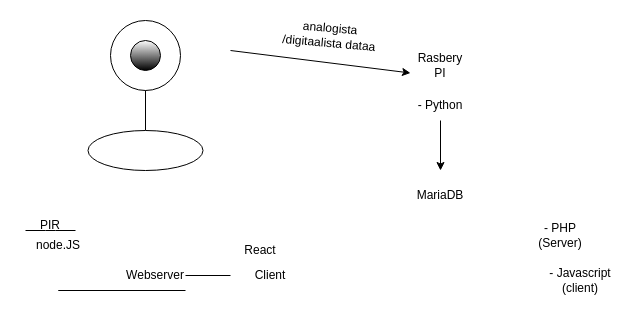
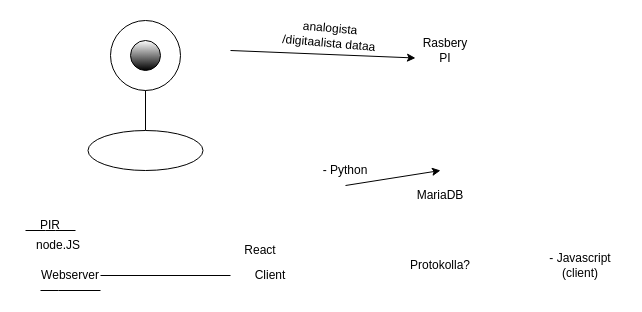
  <mxCell id="0" />
  <mxCell id="1" parent="0" />
  <mxCell id="2" value="" style="ellipse;whiteSpace=wrap;html=1;aspect=fixed;" vertex="1" parent="1"><mxGeometry x="110" y="20" width="70" height="70" as="geometry" /></mxCell>
  <mxCell id="3" value="" style="endArrow=none;html=1;rounded=0;exitX=0.5;exitY=1;exitDx=0;exitDy=0;" edge="1" parent="1" source="2" target="4"><mxGeometry width="50" height="50" relative="1" as="geometry"><mxPoint x="330" y="70" as="sourcePoint" /><mxPoint x="145" y="140" as="targetPoint" /></mxGeometry></mxCell>
  <mxCell id="4" value="" style="ellipse;whiteSpace=wrap;html=1;" vertex="1" parent="1"><mxGeometry x="87.5" y="130" width="115" height="40" as="geometry" /></mxCell>
  <mxCell id="5" value="" style="ellipse;whiteSpace=wrap;html=1;aspect=fixed;gradientColor=default;fillColor=default;" vertex="1" parent="1"><mxGeometry x="130" y="40" width="30" height="30" as="geometry" /></mxCell>
  <mxCell id="6" value="" style="endArrow=classic;html=1;rounded=0;entryX=0;entryY=0.75;entryDx=0;entryDy=0;" edge="1" parent="1" target="7"><mxGeometry width="50" height="50" relative="1" as="geometry"><mxPoint x="230" y="50" as="sourcePoint" /><mxPoint x="330" y="60" as="targetPoint" /></mxGeometry></mxCell>
- <mxCell id="7" value="Rasbery PI" style="text;html=1;strokeColor=none;fillColor=none;align=center;verticalAlign=middle;whiteSpace=wrap;rounded=0;" vertex="1" parent="1"><mxGeometry x="410" y="50" width="60" height="30" as="geometry" /></mxCell>
+ <mxCell id="7" value="Rasbery PI" style="text;html=1;strokeColor=none;fillColor=none;align=center;verticalAlign=middle;whiteSpace=wrap;rounded=0;" vertex="1" parent="1"><mxGeometry x="415" y="35" width="60" height="30" as="geometry" /></mxCell>
  <mxCell id="8" value="analogista&lt;br&gt;/digitaalista dataa" style="text;html=1;strokeColor=none;fillColor=none;align=center;verticalAlign=middle;whiteSpace=wrap;rounded=0;rotation=5;" vertex="1" parent="1"><mxGeometry x="270" y="20" width="119" height="30" as="geometry" /></mxCell>
- <mxCell id="9" value="- Python" style="text;html=1;strokeColor=none;fillColor=none;align=center;verticalAlign=middle;whiteSpace=wrap;rounded=0;" vertex="1" parent="1"><mxGeometry x="410" y="90" width="60" height="30" as="geometry" /></mxCell>
+ <mxCell id="9" value="- Python" style="text;html=1;strokeColor=none;fillColor=none;align=center;verticalAlign=middle;whiteSpace=wrap;rounded=0;" vertex="1" parent="1"><mxGeometry x="315" y="155" width="60" height="30" as="geometry" /></mxCell>
  <mxCell id="10" value="" style="endArrow=classic;html=1;rounded=0;exitX=0.5;exitY=1;exitDx=0;exitDy=0;" edge="1" parent="1" source="9"><mxGeometry width="50" height="50" relative="1" as="geometry"><mxPoint x="380" y="140" as="sourcePoint" /><mxPoint x="440" y="170" as="targetPoint" /></mxGeometry></mxCell>
  <mxCell id="11" value="MariaDB" style="text;html=1;strokeColor=none;fillColor=none;align=center;verticalAlign=middle;whiteSpace=wrap;rounded=0;" vertex="1" parent="1"><mxGeometry x="410" y="180" width="60" height="30" as="geometry" /></mxCell>
- <mxCell id="12" value="- PHP (Server)" style="text;html=1;strokeColor=none;fillColor=none;align=center;verticalAlign=middle;whiteSpace=wrap;rounded=0;" vertex="1" parent="1"><mxGeometry x="530" y="220" width="60" height="30" as="geometry" /></mxCell>
- <mxCell id="13" value="- Javascript&lt;br&gt;(client)" style="text;html=1;strokeColor=none;fillColor=none;align=center;verticalAlign=middle;whiteSpace=wrap;rounded=0;" vertex="1" parent="1"><mxGeometry x="540" y="265" width="80" height="30" as="geometry" /></mxCell>
- <mxCell id="14" value="Webserver" style="text;html=1;strokeColor=none;fillColor=none;align=center;verticalAlign=middle;whiteSpace=wrap;rounded=0;" vertex="1" parent="1"><mxGeometry x="125" y="260" width="60" height="30" as="geometry" /></mxCell>
+ <mxCell id="13" value="- Javascript&lt;br&gt;(client)" style="text;html=1;strokeColor=none;fillColor=none;align=center;verticalAlign=middle;whiteSpace=wrap;rounded=0;" vertex="1" parent="1"><mxGeometry x="540" y="250" width="80" height="30" as="geometry" /></mxCell>
+ <mxCell id="14" value="Webserver" style="text;html=1;strokeColor=none;fillColor=none;align=center;verticalAlign=middle;whiteSpace=wrap;rounded=0;" vertex="1" parent="1"><mxGeometry x="40" y="260" width="60" height="30" as="geometry" /></mxCell>
  <mxCell id="15" value="" style="endArrow=none;html=1;rounded=0;exitX=1;exitY=0.5;exitDx=0;exitDy=0;" edge="1" parent="1" source="14"><mxGeometry width="50" height="50" relative="1" as="geometry"><mxPoint x="110" y="290" as="sourcePoint" /><mxPoint x="230" y="275" as="targetPoint" /></mxGeometry></mxCell>
  <mxCell id="16" value="Client" style="text;html=1;strokeColor=none;fillColor=none;align=center;verticalAlign=middle;whiteSpace=wrap;rounded=0;" vertex="1" parent="1"><mxGeometry x="240" y="265" width="60" height="20" as="geometry" /></mxCell>
  <mxCell id="17" value="" style="endArrow=none;html=1;rounded=0;entryX=1;entryY=1;entryDx=0;entryDy=0;exitX=0;exitY=1;exitDx=0;exitDy=0;" edge="1" parent="1" source="14" target="14"><mxGeometry width="50" height="50" relative="1" as="geometry"><mxPoint x="20" y="300" as="sourcePoint" /><mxPoint x="87.5" y="270" as="targetPoint" /><Array as="points"><mxPoint x="58" y="290" /></Array></mxGeometry></mxCell>
  <mxCell id="18" value="node.JS" style="text;html=1;strokeColor=none;fillColor=none;align=center;verticalAlign=middle;whiteSpace=wrap;rounded=0;" vertex="1" parent="1"><mxGeometry x="27.5" y="230" width="60" height="30" as="geometry" /></mxCell>
  <mxCell id="19" value="React" style="text;html=1;strokeColor=none;fillColor=none;align=center;verticalAlign=middle;whiteSpace=wrap;rounded=0;" vertex="1" parent="1"><mxGeometry x="230" y="235" width="60" height="30" as="geometry" /></mxCell>
  <mxCell id="20" value="PIR" style="text;html=1;strokeColor=none;fillColor=none;align=center;verticalAlign=middle;whiteSpace=wrap;rounded=0;" vertex="1" parent="1"><mxGeometry x="20" y="210" width="60" height="30" as="geometry" /></mxCell>
  <mxCell id="21" value="" style="endArrow=none;html=1;rounded=0;" edge="1" parent="1"><mxGeometry width="50" height="50" relative="1" as="geometry"><mxPoint x="25" y="230" as="sourcePoint" /><mxPoint x="75" y="230" as="targetPoint" /><Array as="points"><mxPoint x="45" y="230" /><mxPoint x="55" y="230" /></Array></mxGeometry></mxCell>
+ <mxCell id="22" value="Protokolla?" style="text;html=1;strokeColor=none;fillColor=none;align=center;verticalAlign=middle;whiteSpace=wrap;rounded=0;" vertex="1" parent="1"><mxGeometry x="410" y="250" width="60" height="30" as="geometry" /></mxCell>
